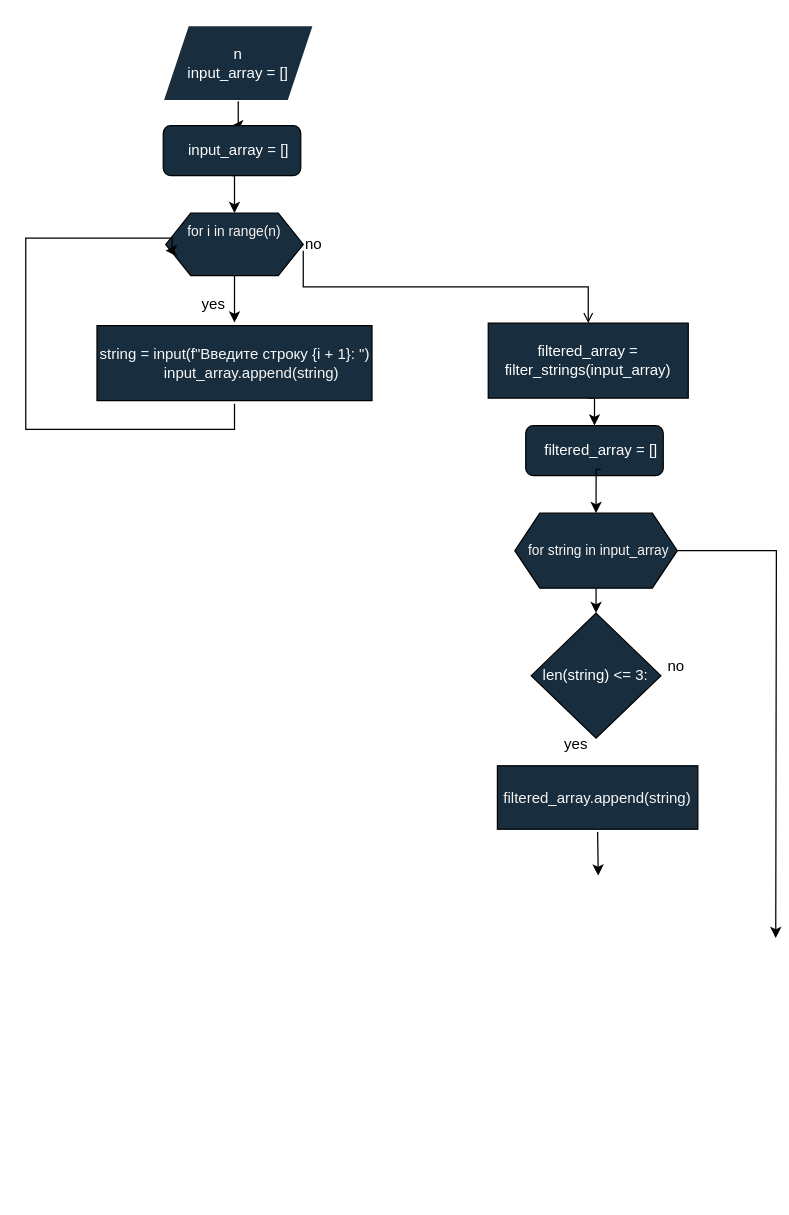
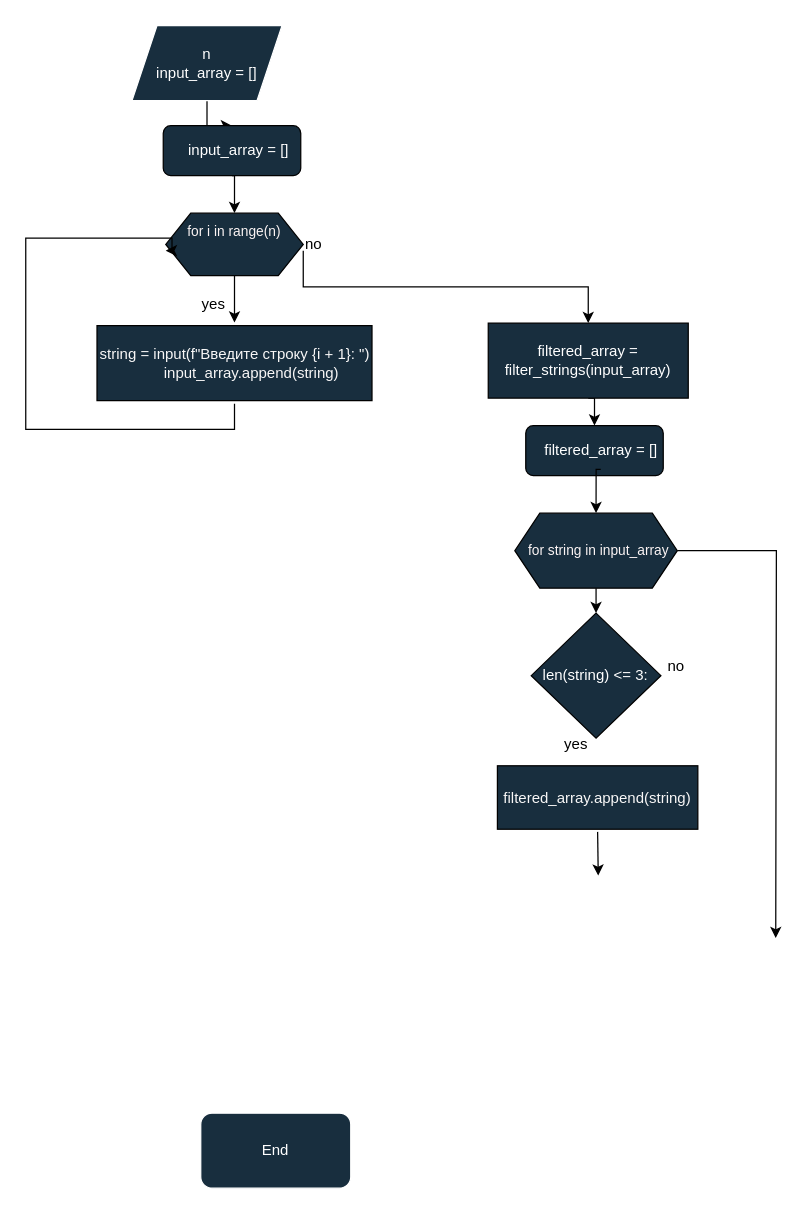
  <mxCell id="0" />
  <mxCell id="1" parent="0" />
+ <mxCell id="2" value="End" style="rounded=1;whiteSpace=wrap;html=1;strokeColor=#FFFFFF;fontColor=#FFFFFF;fillColor=#182E3E;" parent="1" vertex="1"><mxGeometry x="160" y="890" width="120" height="60" as="geometry" /></mxCell>
  <mxCell id="3" style="edgeStyle=orthogonalEdgeStyle;rounded=0;orthogonalLoop=1;jettySize=auto;html=1;exitX=0.5;exitY=1;exitDx=0;exitDy=0;" edge="1" parent="1" source="4" target="15"><mxGeometry relative="1" as="geometry" /></mxCell>
- <mxCell id="4" value="n&lt;div&gt;input_array = []&lt;br&gt;&lt;/div&gt;" style="shape=parallelogram;perimeter=parallelogramPerimeter;whiteSpace=wrap;html=1;fixedSize=1;strokeColor=#FFFFFF;fontColor=#FFFFFF;fillColor=#182E3E;" parent="1" vertex="1"><mxGeometry x="130" y="20" width="120" height="60" as="geometry" /></mxCell>
+ <mxCell id="4" value="n&lt;div&gt;input_array = []&lt;br&gt;&lt;/div&gt;" style="shape=parallelogram;perimeter=parallelogramPerimeter;whiteSpace=wrap;html=1;fixedSize=1;strokeColor=#FFFFFF;fontColor=#FFFFFF;fillColor=#182E3E;" parent="1" vertex="1"><mxGeometry x="105" y="20" width="120" height="60" as="geometry" /></mxCell>
  <mxCell id="5" value="" style="shape=hexagon;perimeter=hexagonPerimeter2;whiteSpace=wrap;html=1;fixedSize=1;fillColor=#182E3E;" vertex="1" parent="1"><mxGeometry x="132" y="170" width="110" height="50" as="geometry" /></mxCell>
- <mxCell id="6" style="edgeStyle=orthogonalEdgeStyle;rounded=0;orthogonalLoop=1;jettySize=auto;html=1;exitX=0.75;exitY=1;exitDx=0;exitDy=0;entryX=0.5;entryY=0;entryDx=0;entryDy=0;endArrow=open;" edge="1" parent="1" source="7" target="18"><mxGeometry relative="1" as="geometry" /></mxCell>
+ <mxCell id="6" style="edgeStyle=orthogonalEdgeStyle;rounded=0;orthogonalLoop=1;jettySize=auto;html=1;exitX=0.75;exitY=1;exitDx=0;exitDy=0;entryX=0.5;entryY=0;entryDx=0;entryDy=0;" edge="1" parent="1" source="7" target="18"><mxGeometry relative="1" as="geometry" /></mxCell>
  <mxCell id="7" value="&lt;div style=&quot;&quot;&gt;&lt;font color=&quot;#fbf4f4&quot;&gt;&lt;span style=&quot;font-size: 11px;&quot;&gt;for i in range(n)&lt;/span&gt;&lt;/font&gt;&lt;br&gt;&lt;/div&gt;" style="text;align=center;html=1;verticalAlign=middle;whiteSpace=wrap;rounded=0;" vertex="1" parent="1"><mxGeometry x="77" y="170" width="220" height="30" as="geometry" /></mxCell>
  <mxCell id="8" value="" style="group" vertex="1" connectable="0" parent="1"><mxGeometry x="39.5" y="257.5" width="295" height="65" as="geometry" /></mxCell>
  <mxCell id="9" value="" style="whiteSpace=wrap;html=1;fillColor=#182E3E;" vertex="1" parent="8"><mxGeometry x="37.5" y="2.5" width="220" height="60" as="geometry" /></mxCell>
  <mxCell id="10" value="&lt;div&gt;&lt;font color=&quot;#f8f7f7&quot;&gt;string = input(f&quot;Введите строку {i + 1}: &quot;)&lt;/font&gt;&lt;/div&gt;&lt;div&gt;&lt;font color=&quot;#f8f7f7&quot;&gt;&amp;nbsp; &amp;nbsp; &amp;nbsp; &amp;nbsp; input_array.append(string)&lt;/font&gt;&lt;/div&gt;" style="text;strokeColor=none;align=center;fillColor=none;html=1;verticalAlign=middle;whiteSpace=wrap;rounded=0;" vertex="1" parent="8"><mxGeometry width="295" height="65" as="geometry" /></mxCell>
  <mxCell id="11" style="edgeStyle=orthogonalEdgeStyle;rounded=0;orthogonalLoop=1;jettySize=auto;html=1;exitX=0.5;exitY=1;exitDx=0;exitDy=0;" edge="1" parent="1" source="5" target="10"><mxGeometry relative="1" as="geometry"><Array as="points" /></mxGeometry></mxCell>
  <mxCell id="12" style="edgeStyle=orthogonalEdgeStyle;rounded=0;orthogonalLoop=1;jettySize=auto;html=1;exitX=0.5;exitY=1;exitDx=0;exitDy=0;entryX=0.25;entryY=1;entryDx=0;entryDy=0;" edge="1" parent="1" source="10" target="7"><mxGeometry relative="1" as="geometry"><Array as="points"><mxPoint x="187" y="343" /><mxPoint x="20" y="343" /><mxPoint x="20" y="190" /><mxPoint x="137" y="190" /><mxPoint x="137" y="200" /></Array></mxGeometry></mxCell>
  <mxCell id="13" style="edgeStyle=orthogonalEdgeStyle;rounded=0;orthogonalLoop=1;jettySize=auto;html=1;exitX=0.5;exitY=1;exitDx=0;exitDy=0;entryX=0.5;entryY=0;entryDx=0;entryDy=0;" edge="1" parent="1" source="15" target="7"><mxGeometry relative="1" as="geometry" /></mxCell>
  <mxCell id="14" value="" style="group" vertex="1" connectable="0" parent="1"><mxGeometry x="130" y="100" width="112.5" height="40" as="geometry" /></mxCell>
  <mxCell id="15" value="" style="rounded=1;whiteSpace=wrap;html=1;fillColor=#182E3E;" vertex="1" parent="14"><mxGeometry width="110" height="40" as="geometry" /></mxCell>
  <mxCell id="16" value="&lt;font color=&quot;#ffffff&quot;&gt;input_array = []&lt;/font&gt;" style="text;strokeColor=none;align=center;fillColor=none;html=1;verticalAlign=middle;whiteSpace=wrap;rounded=0;" vertex="1" parent="14"><mxGeometry x="7.5" y="5" width="105" height="30" as="geometry" /></mxCell>
  <mxCell id="17" style="edgeStyle=orthogonalEdgeStyle;rounded=0;orthogonalLoop=1;jettySize=auto;html=1;exitX=0.5;exitY=1;exitDx=0;exitDy=0;entryX=0.5;entryY=0;entryDx=0;entryDy=0;" edge="1" parent="1" source="18" target="24"><mxGeometry relative="1" as="geometry" /></mxCell>
  <mxCell id="18" value="&lt;font color=&quot;#ffffff&quot;&gt;filtered_array = filter_strings(input_array)&lt;/font&gt;" style="rounded=0;whiteSpace=wrap;html=1;fillColor=#182E3E;" vertex="1" parent="1"><mxGeometry x="390" y="258" width="160" height="60" as="geometry" /></mxCell>
  <mxCell id="19" value="" style="group" vertex="1" connectable="0" parent="1"><mxGeometry x="366.25" y="410" width="220" height="60" as="geometry" /></mxCell>
  <mxCell id="20" value="" style="shape=hexagon;perimeter=hexagonPerimeter2;whiteSpace=wrap;html=1;fixedSize=1;fillColor=#182E3E;" vertex="1" parent="19"><mxGeometry x="45" width="130" height="60" as="geometry" /></mxCell>
  <mxCell id="21" style="edgeStyle=orthogonalEdgeStyle;rounded=0;orthogonalLoop=1;jettySize=auto;html=1;" edge="1" parent="19" source="22"><mxGeometry relative="1" as="geometry"><mxPoint x="253.75" y="340" as="targetPoint" /></mxGeometry></mxCell>
  <mxCell id="22" value="&lt;div style=&quot;&quot;&gt;&lt;font color=&quot;#fbf4f4&quot;&gt;&lt;span style=&quot;font-size: 11px;&quot;&gt;for string in input_array&lt;/span&gt;&lt;/font&gt;&lt;br&gt;&lt;/div&gt;" style="text;align=center;html=1;verticalAlign=middle;whiteSpace=wrap;rounded=0;" vertex="1" parent="19"><mxGeometry x="50.01" y="15" width="124.99" height="30" as="geometry" /></mxCell>
  <mxCell id="23" value="" style="group" vertex="1" connectable="0" parent="1"><mxGeometry x="420" y="340" width="112.5" height="40" as="geometry" /></mxCell>
  <mxCell id="24" value="" style="rounded=1;whiteSpace=wrap;html=1;fillColor=#182E3E;" vertex="1" parent="23"><mxGeometry width="110" height="40" as="geometry" /></mxCell>
  <mxCell id="25" value="&lt;font color=&quot;#ffffff&quot;&gt;filtered_array = []&lt;/font&gt;" style="text;strokeColor=none;align=center;fillColor=none;html=1;verticalAlign=middle;whiteSpace=wrap;rounded=0;" vertex="1" parent="23"><mxGeometry x="7.5" y="5" width="105" height="30" as="geometry" /></mxCell>
  <mxCell id="26" style="edgeStyle=orthogonalEdgeStyle;rounded=0;orthogonalLoop=1;jettySize=auto;html=1;exitX=0.5;exitY=1;exitDx=0;exitDy=0;entryX=0.5;entryY=0;entryDx=0;entryDy=0;" edge="1" parent="1" source="25" target="20"><mxGeometry relative="1" as="geometry" /></mxCell>
  <mxCell id="27" value="&lt;font color=&quot;#ffffff&quot;&gt;len(string) &amp;lt;= 3:&lt;/font&gt;" style="rhombus;whiteSpace=wrap;html=1;fillColor=#182E3E;" vertex="1" parent="1"><mxGeometry x="424.38" y="490" width="103.75" height="100" as="geometry" /></mxCell>
  <mxCell id="28" style="edgeStyle=orthogonalEdgeStyle;rounded=0;orthogonalLoop=1;jettySize=auto;html=1;exitX=0.5;exitY=1;exitDx=0;exitDy=0;entryX=0.5;entryY=0;entryDx=0;entryDy=0;" edge="1" parent="1" source="20" target="27"><mxGeometry relative="1" as="geometry" /></mxCell>
  <mxCell id="29" value="" style="group" vertex="1" connectable="0" parent="1"><mxGeometry x="370" y="610" width="215" height="55" as="geometry" /></mxCell>
  <mxCell id="30" value="" style="whiteSpace=wrap;html=1;fillColor=#182E3E;" vertex="1" parent="29"><mxGeometry x="27.331" y="2.115" width="160.339" height="50.769" as="geometry" /></mxCell>
  <mxCell id="31" style="edgeStyle=orthogonalEdgeStyle;rounded=0;orthogonalLoop=1;jettySize=auto;html=1;exitX=0.5;exitY=1;exitDx=0;exitDy=0;" edge="1" parent="29" source="32"><mxGeometry relative="1" as="geometry"><mxPoint x="108" y="90" as="targetPoint" /></mxGeometry></mxCell>
  <mxCell id="32" value="&lt;font color=&quot;#f8f7f7&quot;&gt;filtered_array.append(string)&lt;/font&gt;" style="text;strokeColor=none;align=center;fillColor=none;html=1;verticalAlign=middle;whiteSpace=wrap;rounded=0;" vertex="1" parent="29"><mxGeometry width="215.0" height="55.0" as="geometry" /></mxCell>
  <mxCell id="33" value="yes" style="text;html=1;align=center;verticalAlign=middle;resizable=0;points=[];autosize=1;strokeColor=none;fillColor=none;" vertex="1" parent="1"><mxGeometry x="440" y="580" width="40" height="30" as="geometry" /></mxCell>
  <mxCell id="34" value="no&lt;div&gt;&lt;br&gt;&lt;/div&gt;" style="text;html=1;align=center;verticalAlign=middle;resizable=0;points=[];autosize=1;strokeColor=none;fillColor=none;" vertex="1" parent="1"><mxGeometry x="520" y="520" width="40" height="40" as="geometry" /></mxCell>
  <mxCell id="35" value="yes" style="text;html=1;align=center;verticalAlign=middle;resizable=0;points=[];autosize=1;strokeColor=none;fillColor=none;" vertex="1" parent="1"><mxGeometry x="150" y="228" width="40" height="30" as="geometry" /></mxCell>
  <mxCell id="36" value="no" style="text;html=1;align=center;verticalAlign=middle;resizable=0;points=[];autosize=1;strokeColor=none;fillColor=none;" vertex="1" parent="1"><mxGeometry x="230" y="180" width="40" height="30" as="geometry" /></mxCell>
